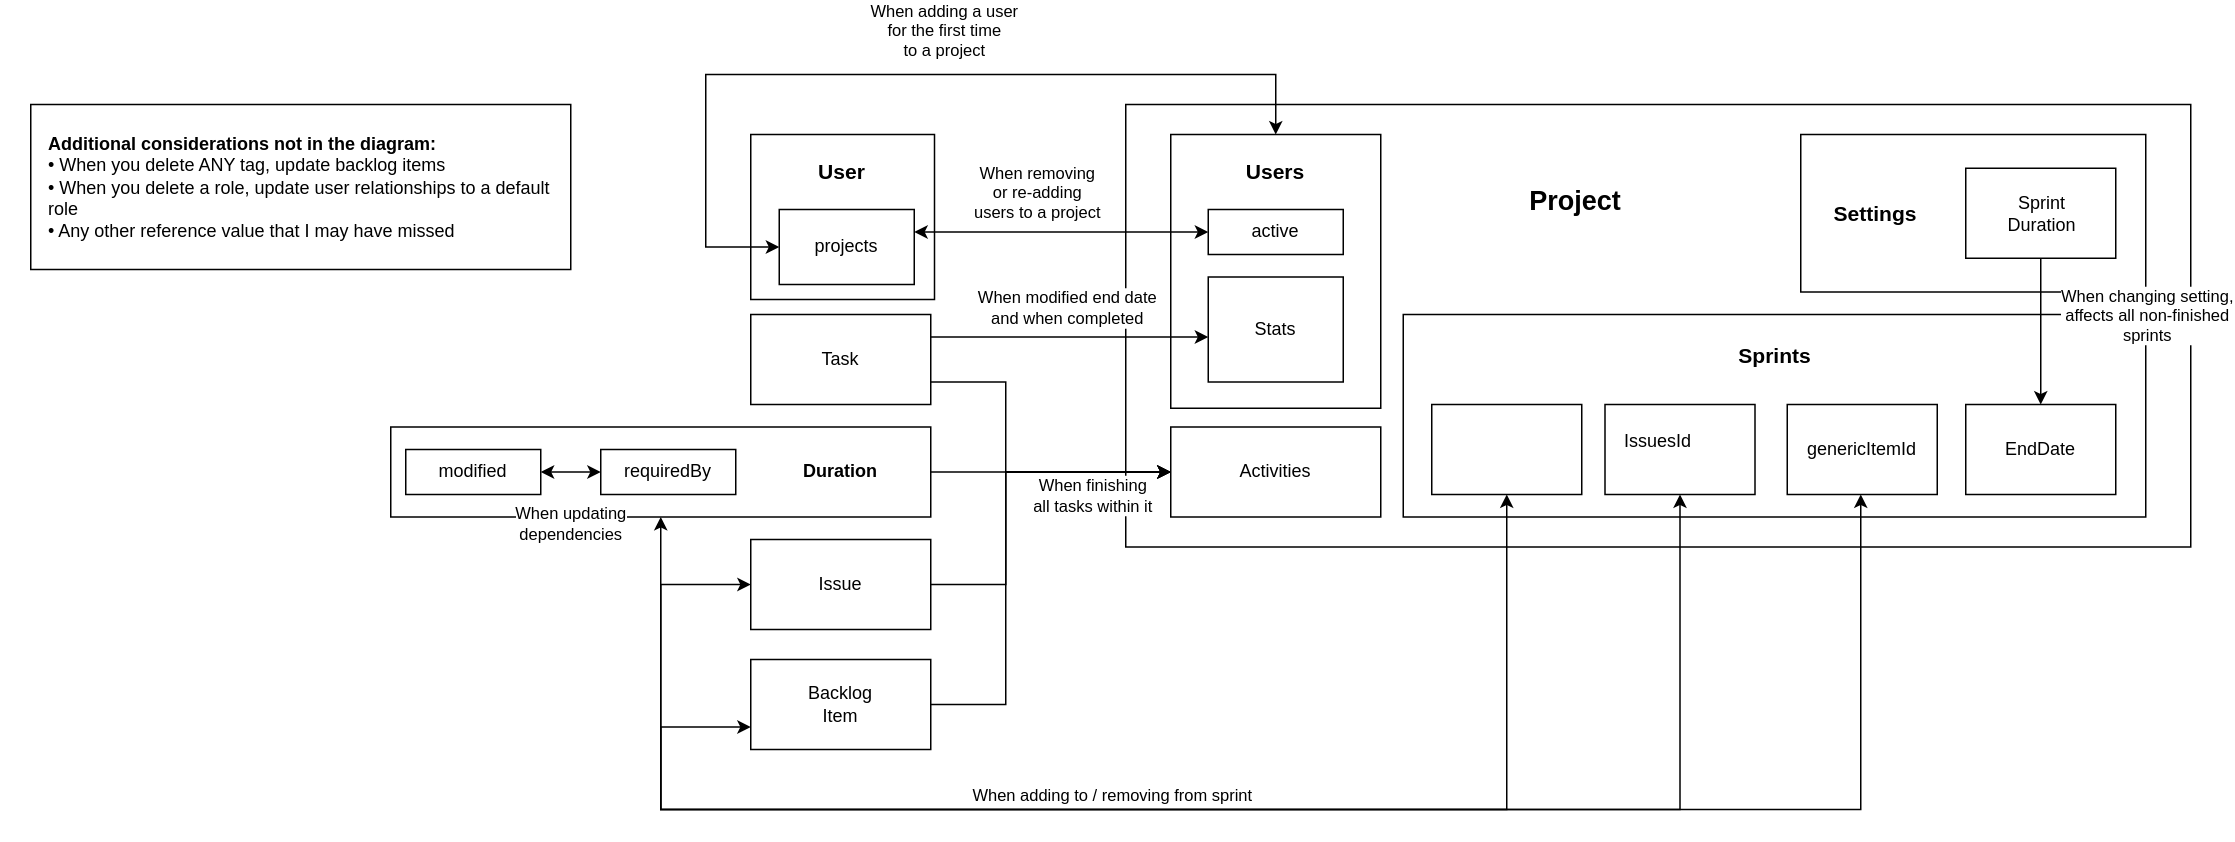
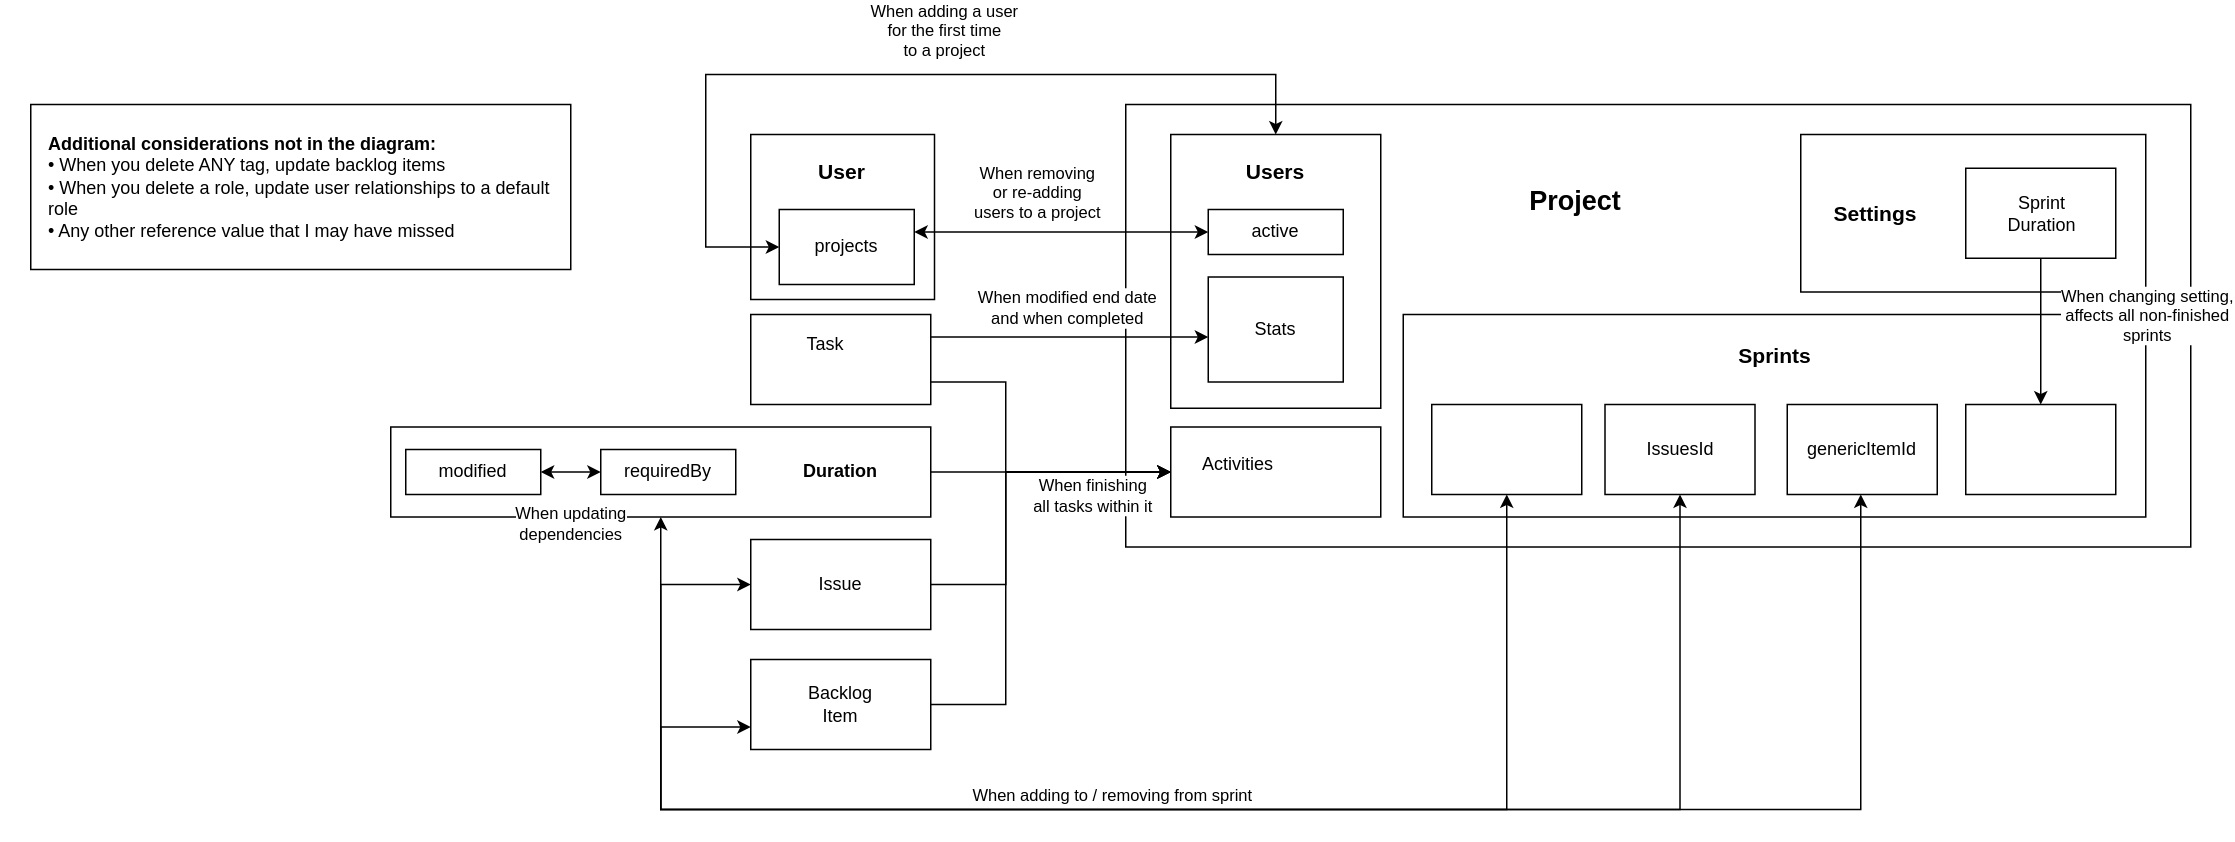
  <mxCell id="0" />
  <mxCell id="1" parent="0" />
  <mxCell id="2" value="" style="rounded=0;whiteSpace=wrap;html=1;" vertex="1" parent="1"><mxGeometry x="20" y="40" width="360" height="110" as="geometry" /></mxCell>
  <mxCell id="3" value="" style="rounded=0;whiteSpace=wrap;html=1;" parent="1" vertex="1"><mxGeometry x="500" y="180" width="120" height="60" as="geometry" /></mxCell>
  <mxCell id="4" value="" style="rounded=0;whiteSpace=wrap;html=1;" parent="1" vertex="1"><mxGeometry x="750" y="40" width="710" height="295" as="geometry" /></mxCell>
- <mxCell id="5" value="Task" style="text;html=1;align=center;verticalAlign=middle;whiteSpace=wrap;rounded=0;" parent="1" vertex="1"><mxGeometry x="530" y="195" width="60" height="30" as="geometry" /></mxCell>
+ <mxCell id="5" value="Task" style="text;html=1;align=center;verticalAlign=middle;whiteSpace=wrap;rounded=0;" parent="1" vertex="1"><mxGeometry x="520" y="185" width="60" height="30" as="geometry" /></mxCell>
  <mxCell id="6" value="&lt;h2&gt;Project&lt;/h2&gt;" style="text;html=1;align=center;verticalAlign=middle;whiteSpace=wrap;rounded=0;" parent="1" vertex="1"><mxGeometry x="1020" y="90" width="60" height="30" as="geometry" /></mxCell>
  <mxCell id="7" value="" style="rounded=0;whiteSpace=wrap;html=1;" parent="1" vertex="1"><mxGeometry x="780" y="255" width="140" height="60" as="geometry" /></mxCell>
- <mxCell id="8" value="Activities" style="text;html=1;align=center;verticalAlign=middle;whiteSpace=wrap;rounded=0;" parent="1" vertex="1"><mxGeometry x="820" y="270" width="60" height="30" as="geometry" /></mxCell>
+ <mxCell id="8" value="Activities" style="text;html=1;align=center;verticalAlign=middle;whiteSpace=wrap;rounded=0;" parent="1" vertex="1"><mxGeometry x="795" y="265" width="60" height="30" as="geometry" /></mxCell>
  <mxCell id="9" style="edgeStyle=orthogonalEdgeStyle;rounded=0;orthogonalLoop=1;jettySize=auto;html=1;entryX=0;entryY=0.5;entryDx=0;entryDy=0;exitX=1;exitY=0.75;exitDx=0;exitDy=0;" parent="1" source="3" target="7" edge="1"><mxGeometry relative="1" as="geometry"><mxPoint x="740" y="290" as="targetPoint" /><Array as="points"><mxPoint x="670" y="225" /><mxPoint x="670" y="285" /></Array></mxGeometry></mxCell>
  <mxCell id="10" value="When finishing&lt;div&gt;all tasks within it&lt;/div&gt;" style="edgeLabel;html=1;align=center;verticalAlign=middle;resizable=0;points=[];" parent="9" vertex="1" connectable="0"><mxGeometry x="0.115" y="-2" relative="1" as="geometry"><mxPoint x="44" y="13" as="offset" /></mxGeometry></mxCell>
  <mxCell id="11" style="edgeStyle=orthogonalEdgeStyle;rounded=0;orthogonalLoop=1;jettySize=auto;html=1;entryX=0;entryY=0.5;entryDx=0;entryDy=0;" parent="1" source="12" target="7" edge="1"><mxGeometry relative="1" as="geometry" /></mxCell>
  <mxCell id="12" value="" style="rounded=0;whiteSpace=wrap;html=1;" parent="1" vertex="1"><mxGeometry y="255" width="360" height="60" as="geometry" x="260" /></mxCell>
  <mxCell id="13" value="&lt;h4&gt;Duration&lt;/h4&gt;" style="text;html=1;align=center;verticalAlign=middle;whiteSpace=wrap;rounded=0;" parent="1" vertex="1"><mxGeometry x="530" y="270" width="60" height="30" as="geometry" /></mxCell>
  <mxCell id="14" style="edgeStyle=orthogonalEdgeStyle;rounded=0;orthogonalLoop=1;jettySize=auto;html=1;entryX=0;entryY=0.5;entryDx=0;entryDy=0;" parent="1" source="15" target="7" edge="1"><mxGeometry relative="1" as="geometry"><Array as="points"><mxPoint x="670" y="360" /><mxPoint x="670" y="285" /></Array></mxGeometry></mxCell>
  <mxCell id="15" value="" style="rounded=0;whiteSpace=wrap;html=1;" parent="1" vertex="1"><mxGeometry x="500" y="330" width="120" height="60" as="geometry" /></mxCell>
  <mxCell id="16" value="Issue" style="text;html=1;align=center;verticalAlign=middle;whiteSpace=wrap;rounded=0;" parent="1" vertex="1"><mxGeometry x="530" y="345" width="60" height="30" as="geometry" /></mxCell>
  <mxCell id="17" style="edgeStyle=orthogonalEdgeStyle;rounded=0;orthogonalLoop=1;jettySize=auto;html=1;entryX=0;entryY=0.5;entryDx=0;entryDy=0;" parent="1" source="18" target="7" edge="1"><mxGeometry relative="1" as="geometry"><Array as="points"><mxPoint x="670" y="440" /><mxPoint x="670" y="285" /></Array></mxGeometry></mxCell>
  <mxCell id="18" value="" style="rounded=0;whiteSpace=wrap;html=1;" parent="1" vertex="1"><mxGeometry x="500" y="410" width="120" height="60" as="geometry" /></mxCell>
  <mxCell id="19" value="Backlog Item" style="text;html=1;align=center;verticalAlign=middle;whiteSpace=wrap;rounded=0;" parent="1" vertex="1"><mxGeometry x="530" y="425" width="60" height="30" as="geometry" /></mxCell>
  <mxCell id="20" value="" style="rounded=0;whiteSpace=wrap;html=1;" parent="1" vertex="1"><mxGeometry x="935" y="180" width="495" height="135" as="geometry" /></mxCell>
  <mxCell id="21" value="&lt;h3&gt;Sprints&lt;/h3&gt;" style="text;html=1;align=center;verticalAlign=middle;whiteSpace=wrap;rounded=0;" parent="1" vertex="1"><mxGeometry x="1152.5" y="192.5" width="60" height="30" as="geometry" /></mxCell>
  <mxCell id="22" value="" style="rounded=0;whiteSpace=wrap;html=1;" parent="1" vertex="1"><mxGeometry x="954" y="240" width="100" height="60" as="geometry" /></mxCell>
  <mxCell id="23" value="" style="rounded=0;whiteSpace=wrap;html=1;" parent="1" vertex="1"><mxGeometry x="1069.5" y="240" width="100" height="60" as="geometry" /></mxCell>
- <mxCell id="24" value="IssuesId" style="text;html=1;align=center;verticalAlign=middle;whiteSpace=wrap;rounded=0;" parent="1" vertex="1"><mxGeometry x="1074.5" y="250" width="60" height="30" as="geometry" /></mxCell>
+ <mxCell id="24" value="IssuesId" style="text;html=1;align=center;verticalAlign=middle;whiteSpace=wrap;rounded=0;" parent="1" vertex="1"><mxGeometry x="1089.5" y="255" width="60" height="30" as="geometry" /></mxCell>
  <mxCell id="25" value="" style="rounded=0;whiteSpace=wrap;html=1;" parent="1" vertex="1"><mxGeometry x="1191" y="240" width="100" height="60" as="geometry" /></mxCell>
  <mxCell id="26" value="genericItemId" style="text;html=1;align=center;verticalAlign=middle;whiteSpace=wrap;rounded=0;" parent="1" vertex="1"><mxGeometry x="1211" y="255" width="60" height="30" as="geometry" /></mxCell>
  <mxCell id="27" style="edgeStyle=orthogonalEdgeStyle;rounded=0;orthogonalLoop=1;jettySize=auto;html=1;entryX=0.5;entryY=1;entryDx=0;entryDy=0;startArrow=classic;startFill=1;" parent="1" source="12" target="22" edge="1"><mxGeometry relative="1" as="geometry"><Array as="points"><mxPoint x="440" y="510" /><mxPoint x="1004" y="510" /></Array></mxGeometry></mxCell>
  <mxCell id="28" style="edgeStyle=orthogonalEdgeStyle;rounded=0;orthogonalLoop=1;jettySize=auto;html=1;entryX=0.5;entryY=1;entryDx=0;entryDy=0;startArrow=classic;startFill=1;exitX=0;exitY=0.5;exitDx=0;exitDy=0;" parent="1" source="15" target="23" edge="1"><mxGeometry relative="1" as="geometry"><mxPoint x="500" y="300" as="sourcePoint" /><mxPoint x="1014" y="310" as="targetPoint" /><Array as="points"><mxPoint x="440" y="360" /><mxPoint x="440" y="510" /><mxPoint x="1120" y="510" /><mxPoint x="1120" y="300" /></Array></mxGeometry></mxCell>
  <mxCell id="29" style="edgeStyle=orthogonalEdgeStyle;rounded=0;orthogonalLoop=1;jettySize=auto;html=1;exitX=0;exitY=0.75;exitDx=0;exitDy=0;startArrow=classic;startFill=1;" parent="1" source="18" target="25" edge="1"><mxGeometry relative="1" as="geometry"><mxPoint x="687.47" y="460" as="sourcePoint" /><mxPoint x="1071.47" y="380" as="targetPoint" /><Array as="points"><mxPoint x="440" y="455" /><mxPoint x="440" y="510" /><mxPoint x="1240" y="510" /></Array></mxGeometry></mxCell>
  <mxCell id="30" value="When adding to / removing from sprint" style="edgeLabel;html=1;align=center;verticalAlign=middle;resizable=0;points=[];" parent="29" vertex="1" connectable="0"><mxGeometry x="-0.348" y="3" relative="1" as="geometry"><mxPoint x="48" y="-7" as="offset" /></mxGeometry></mxCell>
  <mxCell id="31" value="" style="rounded=0;whiteSpace=wrap;html=1;" parent="1" vertex="1"><mxGeometry x="1310" y="240" width="100" height="60" as="geometry" /></mxCell>
- <mxCell id="32" value="EndDate" style="text;html=1;align=center;verticalAlign=middle;whiteSpace=wrap;rounded=0;" parent="1" vertex="1"><mxGeometry x="1330" y="255" width="60" height="30" as="geometry" /></mxCell>
  <mxCell id="33" value="" style="rounded=0;whiteSpace=wrap;html=1;" parent="1" vertex="1"><mxGeometry x="1200" y="60" width="230" height="105" as="geometry" /></mxCell>
  <mxCell id="34" value="&lt;h3&gt;Settings&lt;/h3&gt;" style="text;html=1;align=center;verticalAlign=middle;whiteSpace=wrap;rounded=0;" parent="1" vertex="1"><mxGeometry x="1220" y="97.5" width="60" height="30" as="geometry" /></mxCell>
  <mxCell id="35" style="edgeStyle=orthogonalEdgeStyle;rounded=0;orthogonalLoop=1;jettySize=auto;html=1;entryX=0.5;entryY=0;entryDx=0;entryDy=0;" parent="1" source="37" target="31" edge="1"><mxGeometry relative="1" as="geometry" /></mxCell>
  <mxCell id="36" value="&lt;div&gt;When changing setting,&lt;/div&gt;&lt;div&gt;affects all&amp;nbsp;&lt;span style=&quot;background-color: light-dark(#ffffff, var(--ge-dark-color, #121212)); color: light-dark(rgb(0, 0, 0), rgb(255, 255, 255));&quot;&gt;non-finished&lt;/span&gt;&lt;/div&gt;&lt;div&gt;sprints&lt;/div&gt;" style="edgeLabel;html=1;align=center;verticalAlign=middle;resizable=0;points=[];" parent="35" vertex="1" connectable="0"><mxGeometry x="0.307" y="-1" relative="1" as="geometry"><mxPoint x="71" y="-26" as="offset" /></mxGeometry></mxCell>
  <mxCell id="37" value="" style="rounded=0;whiteSpace=wrap;html=1;" parent="1" vertex="1"><mxGeometry x="1310" y="82.5" width="100" height="60" as="geometry" /></mxCell>
  <mxCell id="38" value="Sprint Duration" style="text;html=1;align=center;verticalAlign=middle;whiteSpace=wrap;rounded=0;" parent="1" vertex="1"><mxGeometry x="1331" y="97.5" width="60" height="30" as="geometry" /></mxCell>
  <mxCell id="39" value="" style="rounded=0;whiteSpace=wrap;html=1;" parent="1" vertex="1"><mxGeometry x="780" y="60" width="140" height="182.5" as="geometry" /></mxCell>
  <mxCell id="40" value="" style="rounded=0;whiteSpace=wrap;html=1;" parent="1" vertex="1"><mxGeometry x="805" y="155" width="90" height="70" as="geometry" /></mxCell>
  <mxCell id="41" value="Stats" style="text;html=1;align=center;verticalAlign=middle;whiteSpace=wrap;rounded=0;" parent="1" vertex="1"><mxGeometry x="820" y="175" width="60" height="30" as="geometry" /></mxCell>
  <mxCell id="42" style="edgeStyle=orthogonalEdgeStyle;rounded=0;orthogonalLoop=1;jettySize=auto;html=1;exitX=1;exitY=0.25;exitDx=0;exitDy=0;" parent="1" source="3" target="40" edge="1"><mxGeometry relative="1" as="geometry"><Array as="points"><mxPoint x="720" y="195" /><mxPoint x="720" y="195" /></Array></mxGeometry></mxCell>
  <mxCell id="43" value="When modified end date&lt;div&gt;and when completed&lt;/div&gt;" style="edgeLabel;html=1;align=center;verticalAlign=middle;resizable=0;points=[];" parent="42" vertex="1" connectable="0"><mxGeometry x="-0.046" y="2" relative="1" as="geometry"><mxPoint x="2" y="-18" as="offset" /></mxGeometry></mxCell>
  <mxCell id="44" value="&lt;h3&gt;Users&lt;/h3&gt;" style="text;html=1;align=center;verticalAlign=middle;whiteSpace=wrap;rounded=0;" parent="1" vertex="1"><mxGeometry x="820" y="70" width="60" height="30" as="geometry" /></mxCell>
  <mxCell id="45" value="" style="rounded=0;whiteSpace=wrap;html=1;" parent="1" vertex="1"><mxGeometry x="805" y="110" width="90" height="30" as="geometry" /></mxCell>
  <mxCell id="46" value="active" style="text;html=1;align=center;verticalAlign=middle;whiteSpace=wrap;rounded=0;" parent="1" vertex="1"><mxGeometry x="820" y="110" width="60" height="30" as="geometry" /></mxCell>
  <mxCell id="47" value="" style="rounded=0;whiteSpace=wrap;html=1;" parent="1" vertex="1"><mxGeometry x="500" y="60" width="122.5" height="110" as="geometry" /></mxCell>
  <mxCell id="48" value="&lt;h3&gt;User&lt;/h3&gt;" style="text;html=1;align=center;verticalAlign=middle;whiteSpace=wrap;rounded=0;" parent="1" vertex="1"><mxGeometry x="531.25" y="70" width="60" height="30" as="geometry" /></mxCell>
  <mxCell id="49" style="edgeStyle=orthogonalEdgeStyle;rounded=0;orthogonalLoop=1;jettySize=auto;html=1;entryX=0;entryY=0.5;entryDx=0;entryDy=0;startArrow=classic;startFill=1;" parent="1" source="51" target="45" edge="1"><mxGeometry relative="1" as="geometry"><Array as="points"><mxPoint x="660" y="125" /><mxPoint x="660" y="125" /></Array></mxGeometry></mxCell>
  <mxCell id="50" value="When removing&lt;div&gt;or re-adding&lt;br&gt;&lt;div&gt;users to a&amp;nbsp;&lt;span style=&quot;background-color: light-dark(#ffffff, var(--ge-dark-color, #121212)); color: light-dark(rgb(0, 0, 0), rgb(255, 255, 255));&quot;&gt;project&lt;/span&gt;&lt;/div&gt;&lt;/div&gt;" style="edgeLabel;html=1;align=center;verticalAlign=middle;resizable=0;points=[];" parent="49" vertex="1" connectable="0"><mxGeometry x="0.007" y="-2" relative="1" as="geometry"><mxPoint x="-18" y="-29" as="offset" /></mxGeometry></mxCell>
  <mxCell id="51" value="" style="rounded=0;whiteSpace=wrap;html=1;" parent="1" vertex="1"><mxGeometry x="519" y="110" width="90" height="50" as="geometry" /></mxCell>
  <mxCell id="52" value="projects" style="text;html=1;align=center;verticalAlign=middle;whiteSpace=wrap;rounded=0;" parent="1" vertex="1"><mxGeometry x="534" y="120" width="60" height="30" as="geometry" /></mxCell>
  <mxCell id="53" value="When updating&lt;div&gt;dependencies&lt;/div&gt;" style="edgeStyle=orthogonalEdgeStyle;rounded=0;orthogonalLoop=1;jettySize=auto;html=1;entryX=0;entryY=0.5;entryDx=0;entryDy=0;startArrow=classic;startFill=1;" parent="1" source="54" target="56" edge="1"><mxGeometry y="-35" relative="1" as="geometry"><mxPoint as="offset" /></mxGeometry></mxCell>
  <mxCell id="54" value="" style="rounded=0;whiteSpace=wrap;html=1;" parent="1" vertex="1"><mxGeometry x="270" y="270" width="90" height="30" as="geometry" /></mxCell>
  <mxCell id="55" value="modified" style="text;html=1;align=center;verticalAlign=middle;whiteSpace=wrap;rounded=0;" parent="1" vertex="1"><mxGeometry x="285" y="270" width="60" height="30" as="geometry" /></mxCell>
  <mxCell id="56" value="" style="rounded=0;whiteSpace=wrap;html=1;" parent="1" vertex="1"><mxGeometry x="400" y="270" width="90" height="30" as="geometry" /></mxCell>
  <mxCell id="57" value="requiredBy" style="text;html=1;align=center;verticalAlign=middle;whiteSpace=wrap;rounded=0;" parent="1" vertex="1"><mxGeometry x="415" y="270" width="60" height="30" as="geometry" /></mxCell>
  <mxCell id="58" style="edgeStyle=orthogonalEdgeStyle;rounded=0;orthogonalLoop=1;jettySize=auto;html=1;entryX=0.5;entryY=0;entryDx=0;entryDy=0;startArrow=classic;startFill=1;" parent="1" source="51" target="39" edge="1"><mxGeometry relative="1" as="geometry"><Array as="points"><mxPoint x="470" y="135" /><mxPoint x="470" y="20" /><mxPoint x="850" y="20" /></Array></mxGeometry></mxCell>
  <mxCell id="59" value="When adding a&amp;nbsp;&lt;span style=&quot;background-color: light-dark(#ffffff, var(--ge-dark-color, #121212)); color: light-dark(rgb(0, 0, 0), rgb(255, 255, 255));&quot;&gt;user&lt;/span&gt;&lt;div&gt;&lt;span style=&quot;background-color: light-dark(#ffffff, var(--ge-dark-color, #121212)); color: light-dark(rgb(0, 0, 0), rgb(255, 255, 255));&quot;&gt;for the first time&lt;/span&gt;&lt;/div&gt;&lt;div&gt;&lt;span style=&quot;background-color: light-dark(#ffffff, var(--ge-dark-color, #121212)); color: light-dark(rgb(0, 0, 0), rgb(255, 255, 255));&quot;&gt;to a project&lt;/span&gt;&lt;/div&gt;" style="edgeLabel;html=1;align=center;verticalAlign=middle;resizable=0;points=[];" parent="58" vertex="1" connectable="0"><mxGeometry x="0.041" y="-1" relative="1" as="geometry"><mxPoint x="18" y="-31" as="offset" /></mxGeometry></mxCell>
  <mxCell id="60" value="&lt;b&gt;Additional considerations not in the diagram:&lt;/b&gt;&lt;div&gt;• When you delete ANY tag, update backlog items&lt;/div&gt;&lt;div&gt;• When you delete a role, update user relationships to a default role&lt;/div&gt;&lt;div&gt;• Any other reference value that I may have missed&lt;/div&gt;" style="text;html=1;align=left;verticalAlign=top;whiteSpace=wrap;rounded=0;" vertex="1" parent="1"><mxGeometry x="30" y="53" width="340" height="137" as="geometry" /></mxCell>
